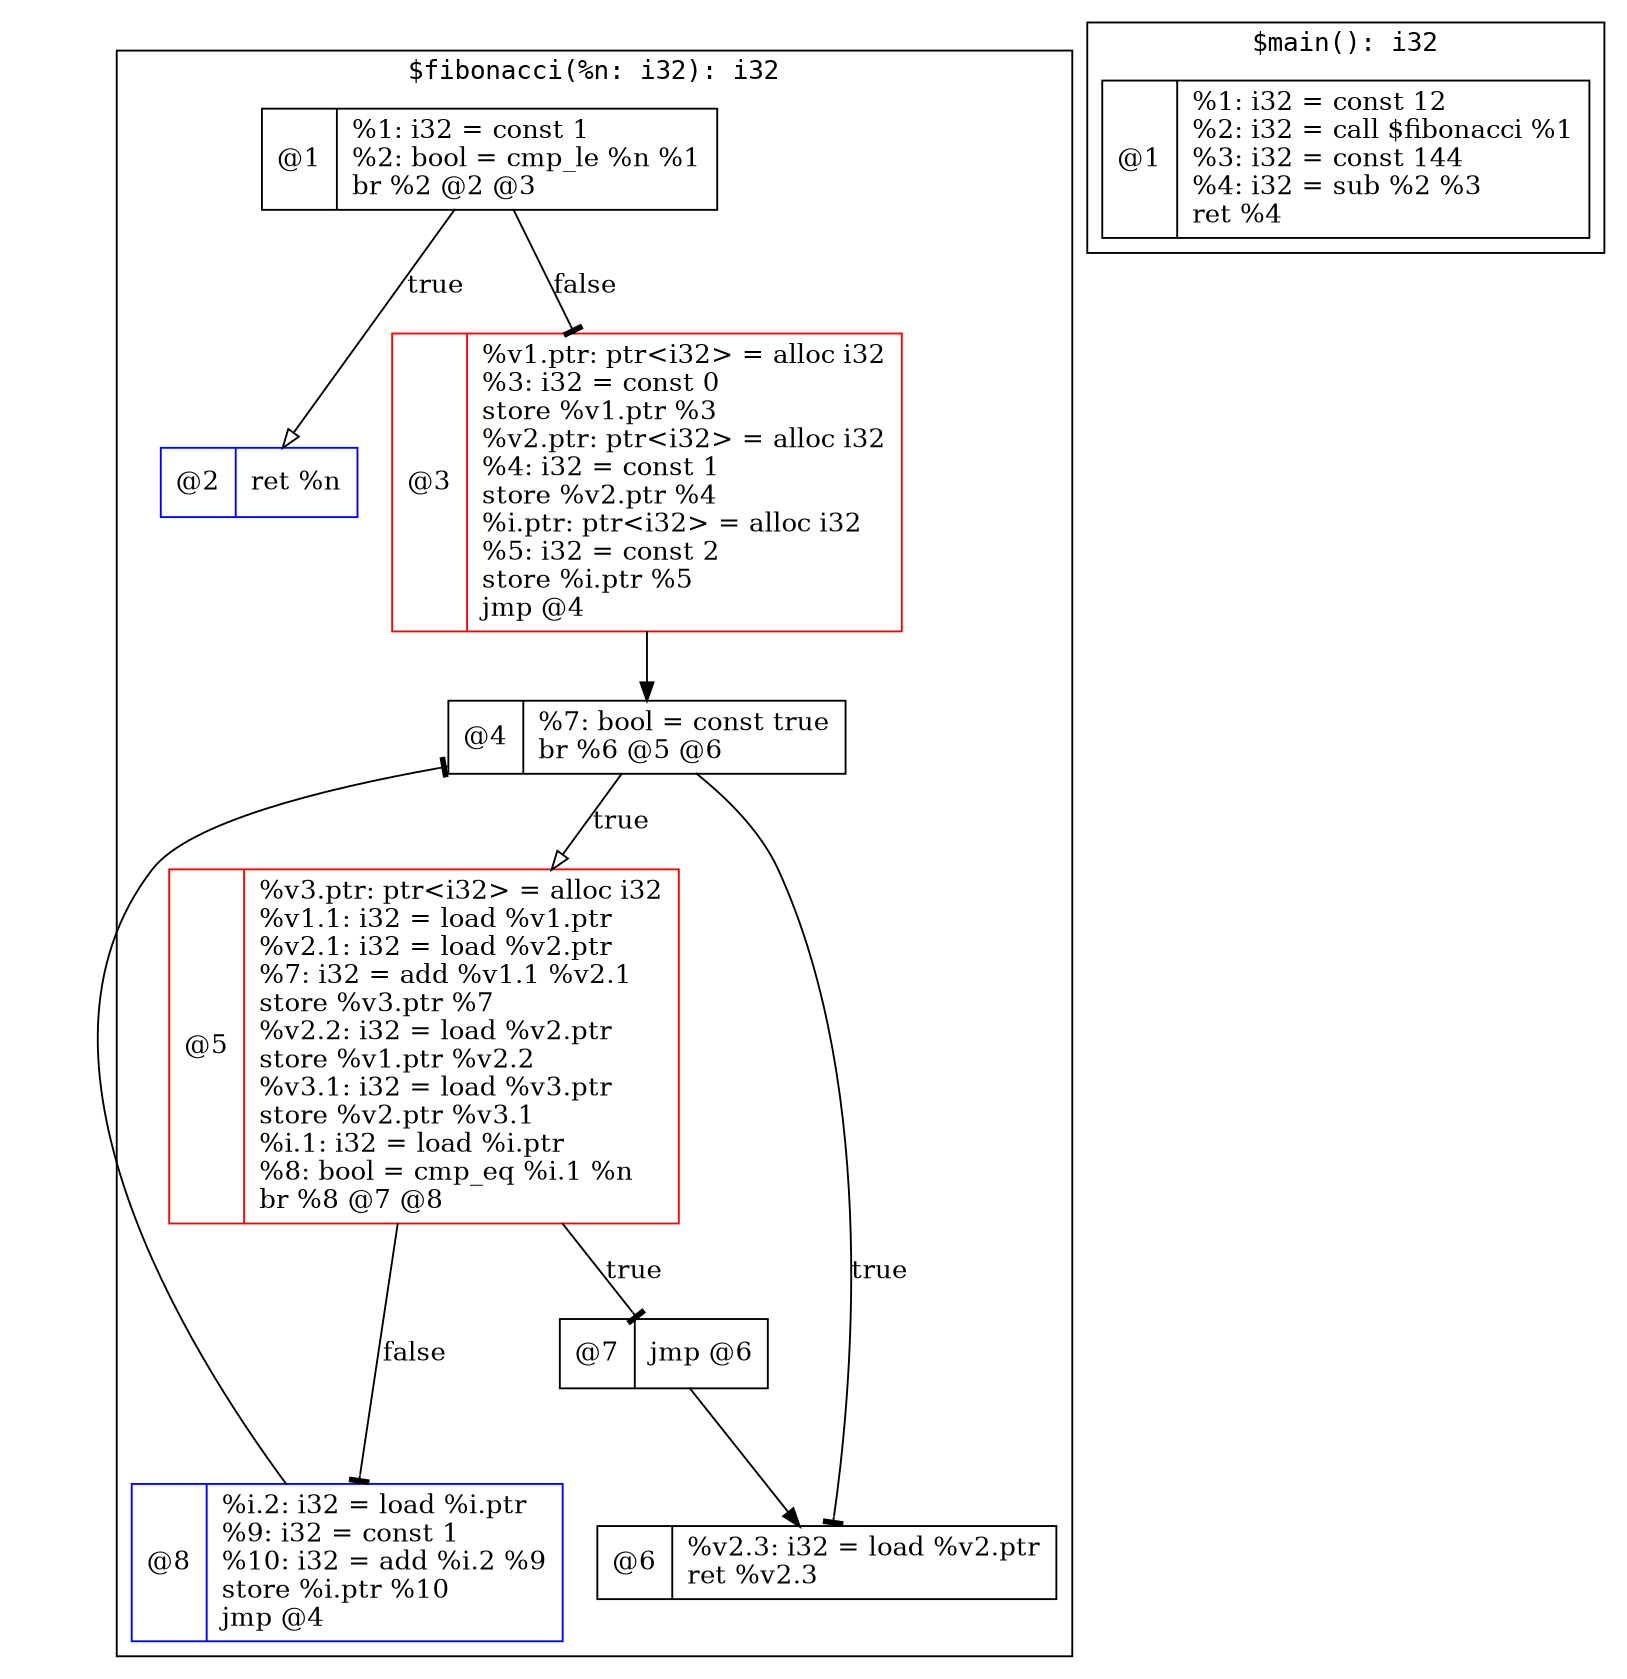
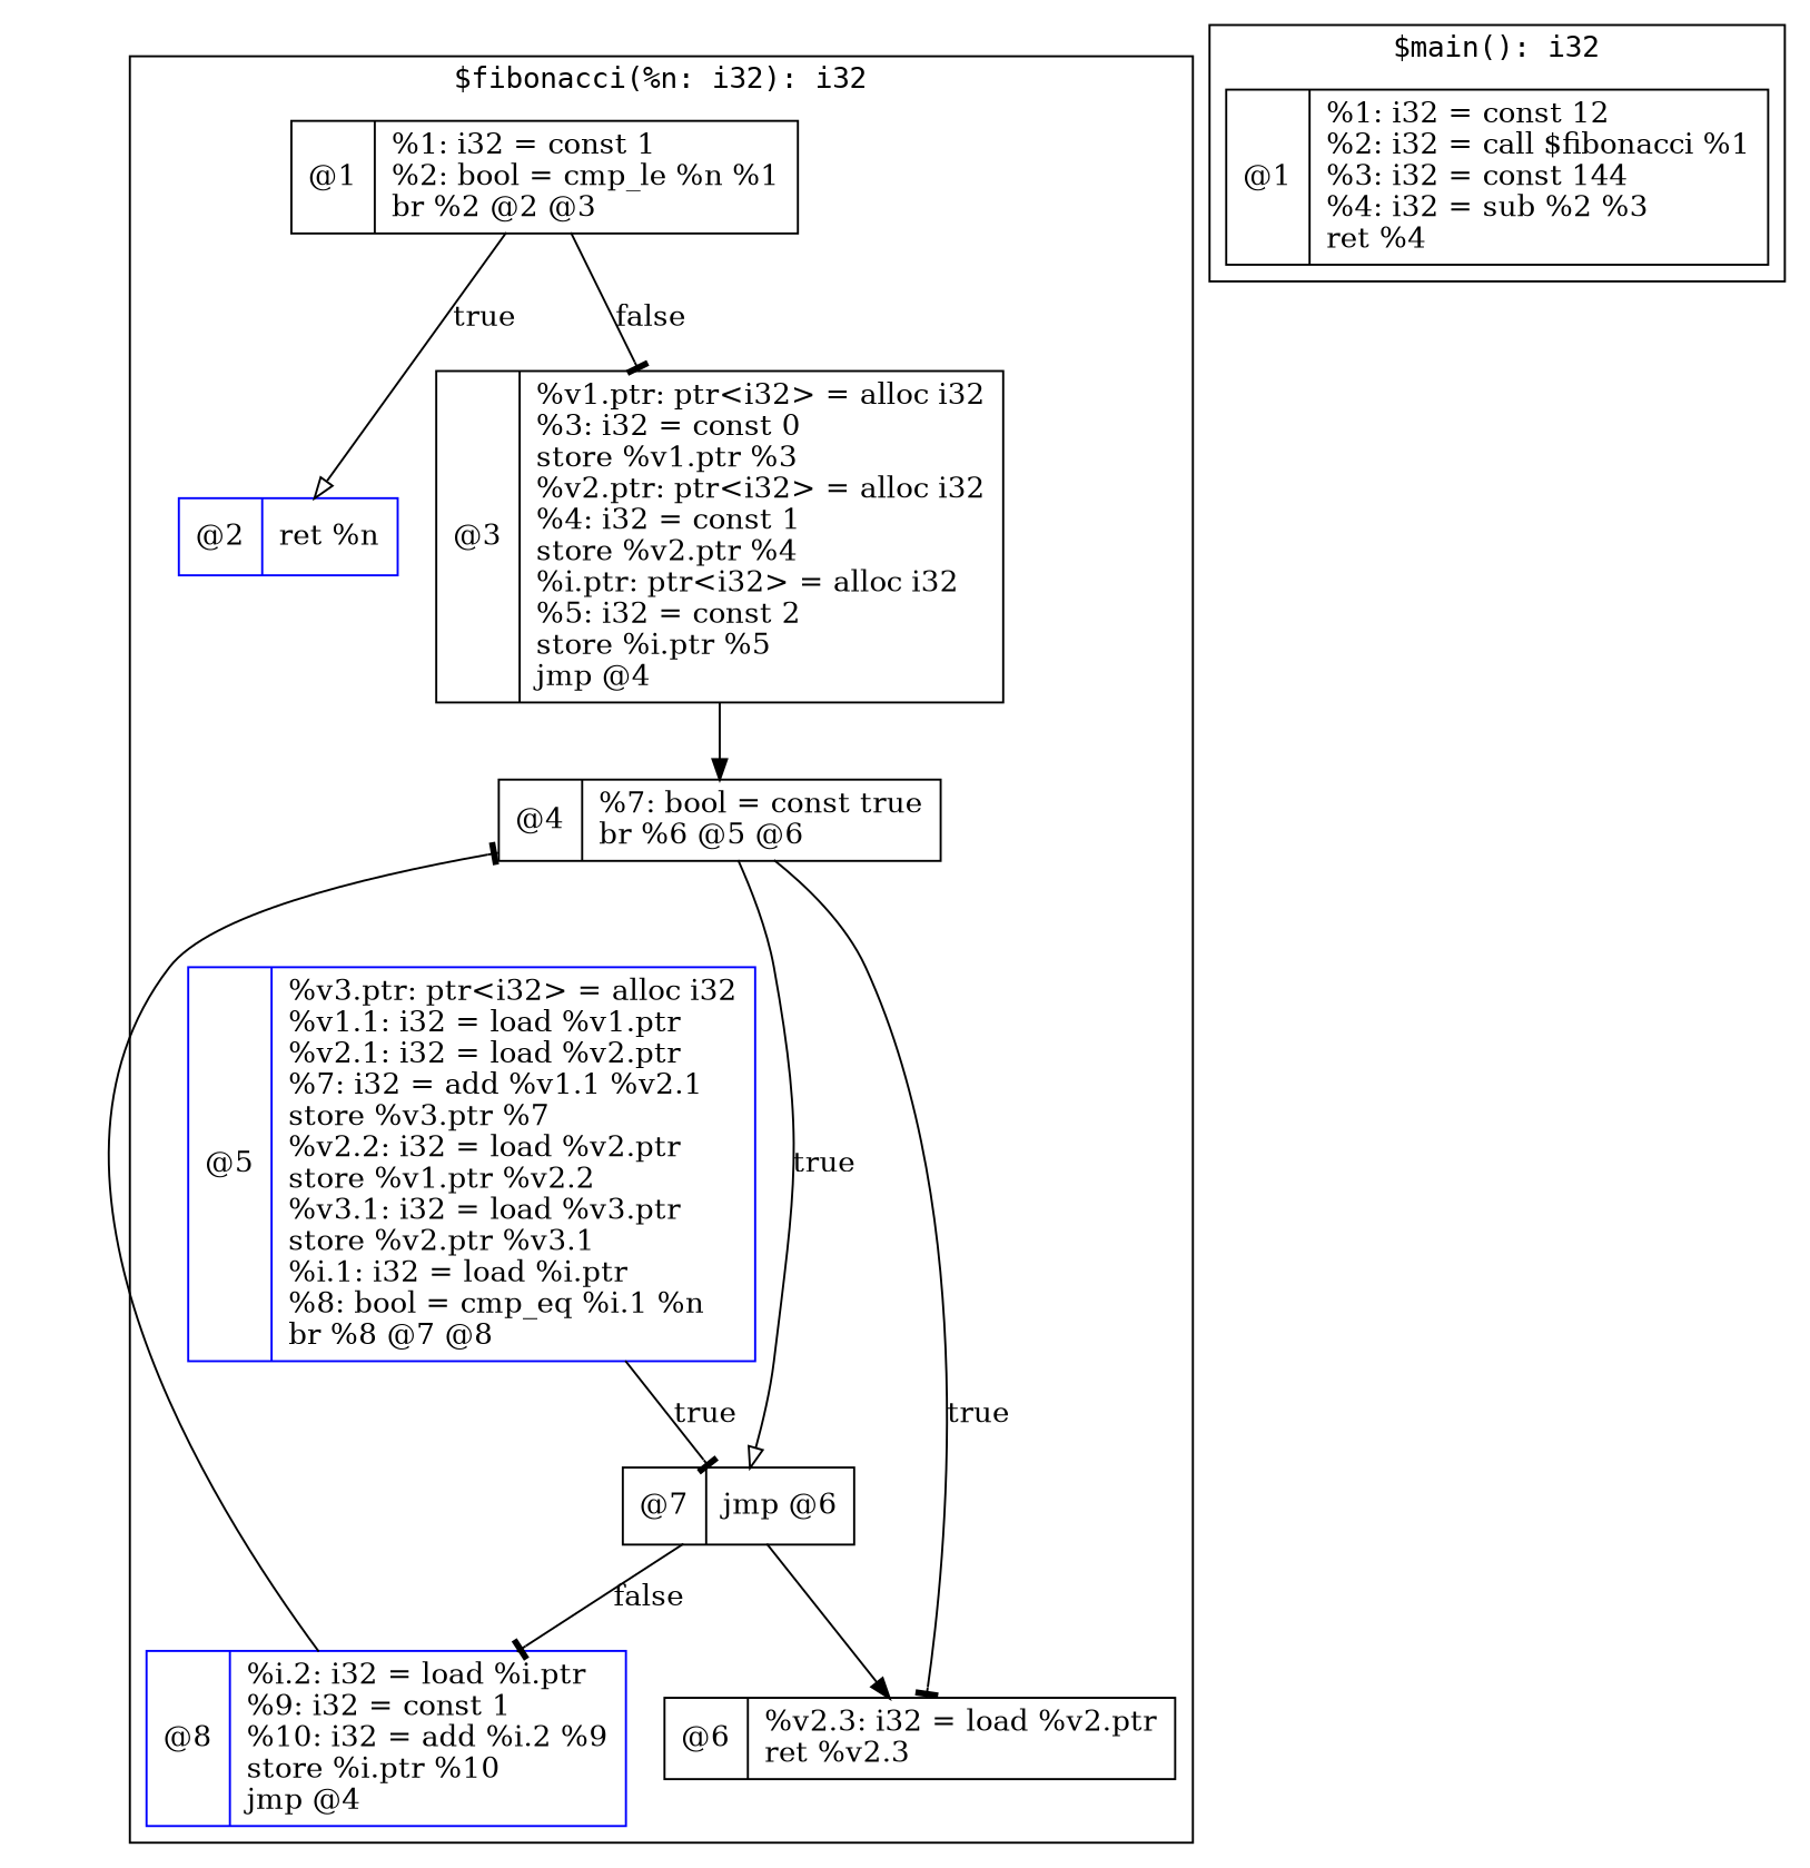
  digraph {
    fontname=monospace
    node [color=black shape=record]
    edge [arrowhead=tee]
    n1 [label="@1|%1: i32 = const 1\l%2: bool = cmp_le %n %1\lbr %2 @2 @3\l"]
    n2 [color=blue label="@2|ret %n\l"]
-   n3 [color=red label="@3|%v1.ptr: ptr&lt;i32&gt; = alloc i32\l%3: i32 = const 0\lstore %v1.ptr %3\l%v2.ptr: ptr&lt;i32&gt; = alloc i32\l%4: i32 = const 1\lstore %v2.ptr %4\l%i.ptr: ptr&lt;i32&gt; = alloc i32\l%5: i32 = const 2\lstore %i.ptr %5\ljmp @4\l"]
+   n3 [label="@3|%v1.ptr: ptr&lt;i32&gt; = alloc i32\l%3: i32 = const 0\lstore %v1.ptr %3\l%v2.ptr: ptr&lt;i32&gt; = alloc i32\l%4: i32 = const 1\lstore %v2.ptr %4\l%i.ptr: ptr&lt;i32&gt; = alloc i32\l%5: i32 = const 2\lstore %i.ptr %5\ljmp @4\l"]
    n4 [label="@4|%7: bool = const true\lbr %6 @5 @6\l"]
-   n5 [color=red label="@5|%v3.ptr: ptr&lt;i32&gt; = alloc i32\l%v1.1: i32 = load %v1.ptr\l%v2.1: i32 = load %v2.ptr\l%7: i32 = add %v1.1 %v2.1\lstore %v3.ptr %7\l%v2.2: i32 = load %v2.ptr\lstore %v1.ptr %v2.2\l%v3.1: i32 = load %v3.ptr\lstore %v2.ptr %v3.1\l%i.1: i32 = load %i.ptr\l%8: bool = cmp_eq %i.1 %n\lbr %8 @7 @8\l"]
+   n5 [color=blue label="@5|%v3.ptr: ptr&lt;i32&gt; = alloc i32\l%v1.1: i32 = load %v1.ptr\l%v2.1: i32 = load %v2.ptr\l%7: i32 = add %v1.1 %v2.1\lstore %v3.ptr %7\l%v2.2: i32 = load %v2.ptr\lstore %v1.ptr %v2.2\l%v3.1: i32 = load %v3.ptr\lstore %v2.ptr %v3.1\l%i.1: i32 = load %i.ptr\l%8: bool = cmp_eq %i.1 %n\lbr %8 @7 @8\l"]
    n6 [label="@6|%v2.3: i32 = load %v2.ptr\lret %v2.3\l"]
    n7 [label="@7|jmp @6\l"]
    n8 [color=blue label="@8|%i.2: i32 = load %i.ptr\l%9: i32 = const 1\l%10: i32 = add %i.2 %9\lstore %i.ptr %10\ljmp @4\l"]
    n9 [label="@1|%1: i32 = const 12\l%2: i32 = call $fibonacci %1\l%3: i32 = const 144\l%4: i32 = sub %2 %3\lret %4\l"]
    subgraph cluster_1 {
      label="$fibonacci(%n: i32): i32"
      n1
      n2
      n3
      n4
      n5
      n6
      n7
      n8
    }
    subgraph cluster_2 {
      label="$main(): i32"
      n9
    }
    n1 -> n2 [arrowhead=onormal label=true]
    n1 -> n3 [label=false]
    n3 -> n4 [arrowhead=normal]
-   n4 -> n5 [arrowhead=onormal label=true]
+   n4 -> n7 [arrowhead=onormal label=true]
    n4 -> n6 [label=true]
    n5 -> n7 [label=true]
-   n5 -> n8 [label=false]
+   n7 -> n8 [label=false]
    n7 -> n6 [arrowhead=normal]
    n8 -> n4
  }
